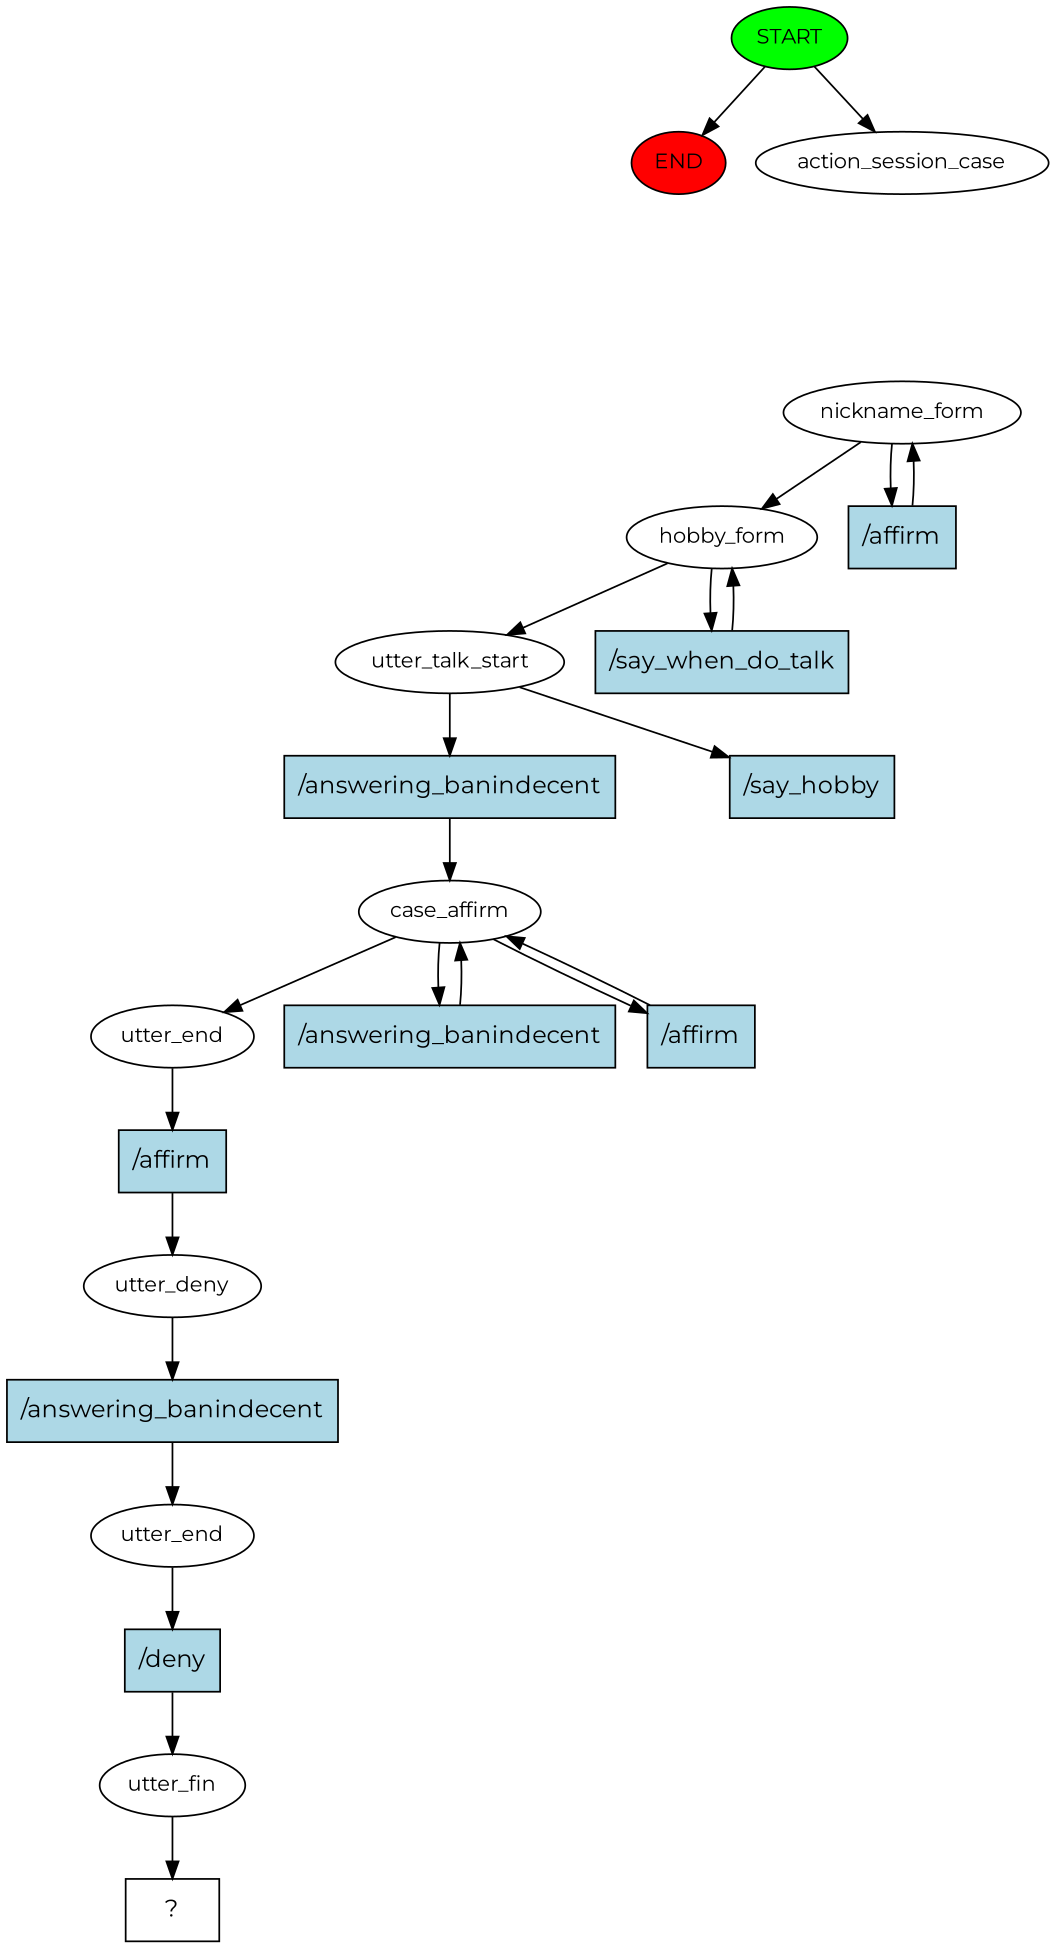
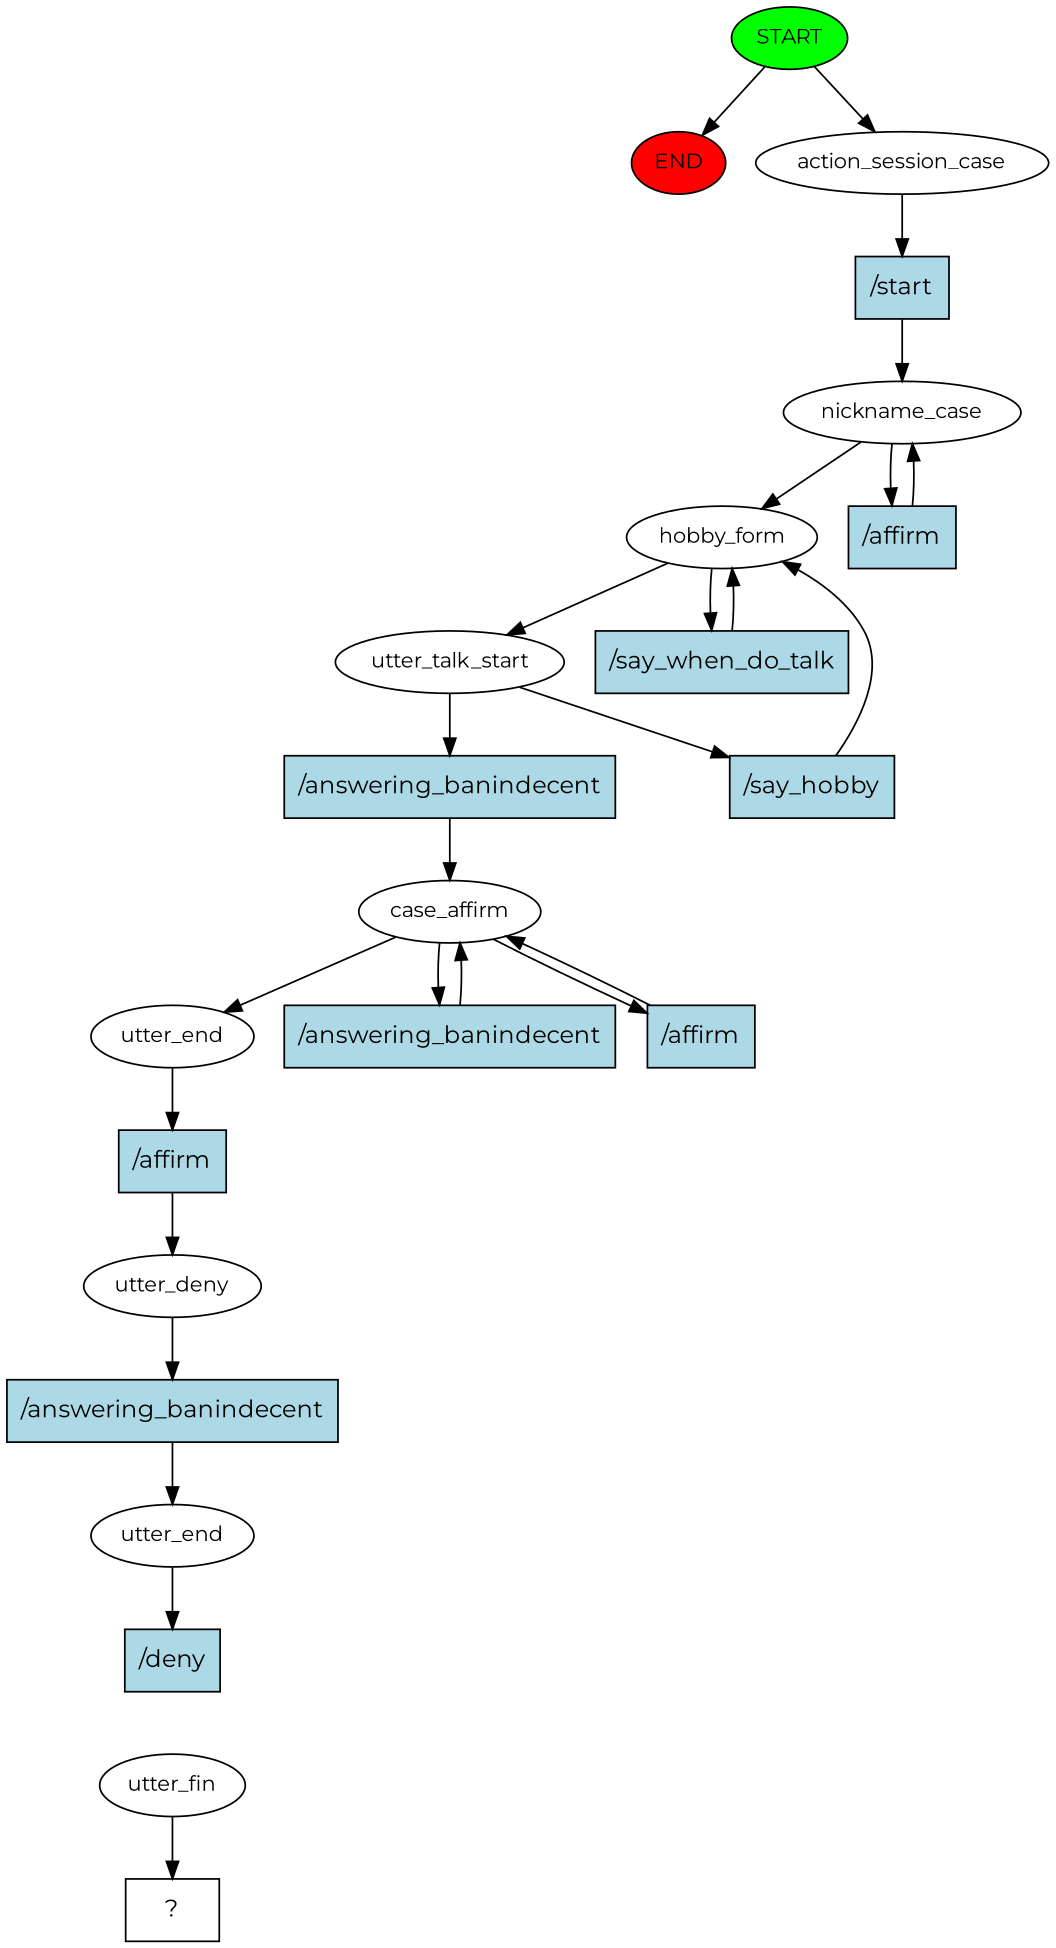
  digraph {
    fontname=Montserrat
    node [fontname=Montserrat style=filled]
    edge [fontname=Montserrat]
    n1 [fillcolor=green fontsize=12 label=START]
    n2 [fillcolor=red fontsize=12 label=END]
    n3 [fontsize=12 label=action_session_case style=""]
-   n5 [fontsize=12 label=nickname_form style=""]
+   n4 [fillcolor=lightblue label="/start" shape=rect]
+   n5 [fontsize=12 label=nickname_case style=""]
    n6 [fontsize=12 label=hobby_form style=""]
    n7 [fillcolor=lightblue label="/affirm" shape=rect]
    n8 [fontsize=12 label=utter_talk_start style=""]
    n9 [fillcolor=lightblue label="/say_when_do_talk" shape=rect]
    n10 [fillcolor=lightblue label="/say_hobby" shape=rect]
    n11 [fillcolor=lightblue label="/answering_banindecent" shape=rect]
    n12 [fontsize=12 label=case_affirm style=""]
    n13 [fontsize=12 label=utter_end style=""]
    n14 [fillcolor=lightblue label="/answering_banindecent" shape=rect]
    n15 [fillcolor=lightblue label="/affirm" shape=rect]
    n16 [fillcolor=lightblue label="/affirm" shape=rect]
    n17 [fontsize=12 label=utter_deny style=""]
    n18 [fillcolor=lightblue label="/answering_banindecent" shape=rect]
    n19 [fontsize=12 label=utter_end style=""]
    n20 [fillcolor=lightblue label="/deny" shape=rect]
    n21 [fontsize=12 label=utter_fin style=""]
    n22 [label="  ?  " shape=rect style=""]
    n1 -> n2
    n1 -> n3
+   n3 -> n4
+   n4 -> n5
    n5 -> n6
    n5 -> n7
    n6 -> n8
    n6 -> n9
    n7 -> n5
    n8 -> n10
    n8 -> n11
    n9 -> n6
+   n10 -> n6
    n11 -> n12
    n12 -> n13
    n12 -> n14
    n12 -> n15
    n13 -> n16
    n14 -> n12
    n15 -> n12
    n16 -> n17
    n17 -> n18
    n18 -> n19
    n19 -> n20
-   n20 -> n21
    n21 -> n22
  }
